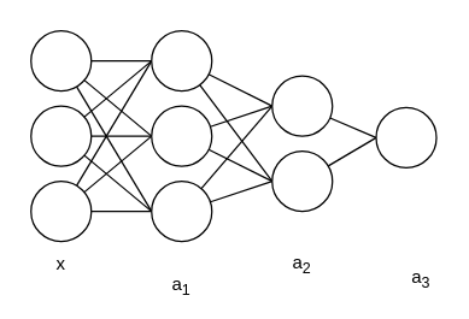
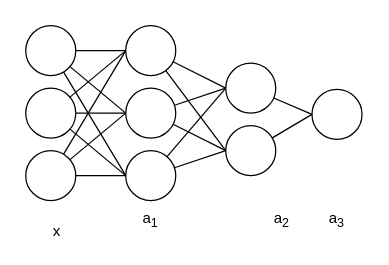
  <mxCell id="0" />
  <mxCell id="1" parent="0" />
  <mxCell id="2" style="edgeStyle=orthogonalEdgeStyle;curved=1;orthogonalLoop=1;jettySize=auto;html=1;endArrow=none;endFill=0;" edge="1" parent="1" source="5" target="16"><mxGeometry relative="1" as="geometry" /></mxCell>
  <mxCell id="3" style="edgeStyle=none;rounded=0;orthogonalLoop=1;jettySize=auto;html=1;entryX=0;entryY=0.5;entryDx=0;entryDy=0;endArrow=none;endFill=0;" edge="1" parent="1" source="5" target="19"><mxGeometry relative="1" as="geometry" /></mxCell>
  <mxCell id="4" style="edgeStyle=none;rounded=0;orthogonalLoop=1;jettySize=auto;html=1;entryX=0;entryY=0.5;entryDx=0;entryDy=0;endArrow=none;endFill=0;" edge="1" parent="1" source="5" target="22"><mxGeometry relative="1" as="geometry" /></mxCell>
  <mxCell id="5" value="" style="ellipse;whiteSpace=wrap;html=1;aspect=fixed;fillColor=default;" vertex="1" parent="1"><mxGeometry x="20" y="20" width="40" height="40" as="geometry" /></mxCell>
  <mxCell id="6" style="orthogonalLoop=1;jettySize=auto;html=1;entryX=0;entryY=0.5;entryDx=0;entryDy=0;endArrow=none;endFill=0;rounded=0;" edge="1" parent="1" source="9" target="16"><mxGeometry relative="1" as="geometry" /></mxCell>
  <mxCell id="7" style="edgeStyle=none;rounded=0;orthogonalLoop=1;jettySize=auto;html=1;entryX=0;entryY=0.5;entryDx=0;entryDy=0;endArrow=none;endFill=0;" edge="1" parent="1" source="9" target="19"><mxGeometry relative="1" as="geometry" /></mxCell>
  <mxCell id="8" style="edgeStyle=none;rounded=0;orthogonalLoop=1;jettySize=auto;html=1;entryX=0;entryY=0.5;entryDx=0;entryDy=0;endArrow=none;endFill=0;" edge="1" parent="1" source="9" target="22"><mxGeometry relative="1" as="geometry" /></mxCell>
  <mxCell id="9" value="" style="ellipse;whiteSpace=wrap;html=1;aspect=fixed;fillColor=default;" vertex="1" parent="1"><mxGeometry x="20" y="70" width="40" height="40" as="geometry" /></mxCell>
  <mxCell id="10" style="edgeStyle=none;rounded=0;orthogonalLoop=1;jettySize=auto;html=1;entryX=0;entryY=0.5;entryDx=0;entryDy=0;endArrow=none;endFill=0;" edge="1" parent="1" source="13" target="19"><mxGeometry relative="1" as="geometry" /></mxCell>
  <mxCell id="11" style="edgeStyle=none;rounded=0;orthogonalLoop=1;jettySize=auto;html=1;entryX=0;entryY=0.5;entryDx=0;entryDy=0;endArrow=none;endFill=0;" edge="1" parent="1" source="13" target="16"><mxGeometry relative="1" as="geometry" /></mxCell>
  <mxCell id="12" style="edgeStyle=none;rounded=0;orthogonalLoop=1;jettySize=auto;html=1;entryX=0;entryY=0.5;entryDx=0;entryDy=0;endArrow=none;endFill=0;" edge="1" parent="1" source="13" target="22"><mxGeometry relative="1" as="geometry" /></mxCell>
  <mxCell id="13" value="" style="ellipse;whiteSpace=wrap;html=1;aspect=fixed;fillColor=default;" vertex="1" parent="1"><mxGeometry x="20" y="120" width="40" height="40" as="geometry" /></mxCell>
  <mxCell id="14" style="edgeStyle=none;rounded=0;orthogonalLoop=1;jettySize=auto;html=1;entryX=0;entryY=0.5;entryDx=0;entryDy=0;endArrow=none;endFill=0;" edge="1" parent="1" source="16" target="24"><mxGeometry relative="1" as="geometry" /></mxCell>
  <mxCell id="15" style="edgeStyle=none;rounded=0;orthogonalLoop=1;jettySize=auto;html=1;entryX=0;entryY=0.5;entryDx=0;entryDy=0;endArrow=none;endFill=0;" edge="1" parent="1" source="16" target="26"><mxGeometry relative="1" as="geometry" /></mxCell>
  <mxCell id="16" value="" style="ellipse;whiteSpace=wrap;html=1;aspect=fixed;fillColor=default;" vertex="1" parent="1"><mxGeometry x="100" y="20" width="40" height="40" as="geometry" /></mxCell>
  <mxCell id="17" style="edgeStyle=none;rounded=0;orthogonalLoop=1;jettySize=auto;html=1;entryX=0;entryY=0.5;entryDx=0;entryDy=0;endArrow=none;endFill=0;" edge="1" parent="1" source="19" target="24"><mxGeometry relative="1" as="geometry" /></mxCell>
  <mxCell id="18" style="edgeStyle=none;rounded=0;orthogonalLoop=1;jettySize=auto;html=1;endArrow=none;endFill=0;entryX=0;entryY=0.5;entryDx=0;entryDy=0;" edge="1" parent="1" source="19" target="26"><mxGeometry relative="1" as="geometry" /></mxCell>
  <mxCell id="19" value="" style="ellipse;whiteSpace=wrap;html=1;aspect=fixed;fillColor=default;" vertex="1" parent="1"><mxGeometry x="100" y="70" width="40" height="40" as="geometry" /></mxCell>
  <mxCell id="20" style="edgeStyle=none;rounded=0;orthogonalLoop=1;jettySize=auto;html=1;entryX=0;entryY=0.5;entryDx=0;entryDy=0;endArrow=none;endFill=0;" edge="1" parent="1" source="22" target="24"><mxGeometry relative="1" as="geometry" /></mxCell>
  <mxCell id="21" style="edgeStyle=none;rounded=0;orthogonalLoop=1;jettySize=auto;html=1;entryX=0;entryY=0.5;entryDx=0;entryDy=0;endArrow=none;endFill=0;" edge="1" parent="1" source="22" target="26"><mxGeometry relative="1" as="geometry" /></mxCell>
  <mxCell id="22" value="" style="ellipse;whiteSpace=wrap;html=1;aspect=fixed;fillColor=default;" vertex="1" parent="1"><mxGeometry x="100" y="120" width="40" height="40" as="geometry" /></mxCell>
  <mxCell id="23" style="edgeStyle=none;rounded=0;orthogonalLoop=1;jettySize=auto;html=1;entryX=0;entryY=0.5;entryDx=0;entryDy=0;endArrow=none;endFill=0;" edge="1" parent="1" source="24" target="27"><mxGeometry relative="1" as="geometry" /></mxCell>
  <mxCell id="24" value="" style="ellipse;whiteSpace=wrap;html=1;aspect=fixed;fillColor=default;" vertex="1" parent="1"><mxGeometry x="180" y="50" width="40" height="40" as="geometry" /></mxCell>
  <mxCell id="25" style="edgeStyle=none;rounded=0;orthogonalLoop=1;jettySize=auto;html=1;entryX=0;entryY=0.5;entryDx=0;entryDy=0;endArrow=none;endFill=0;" edge="1" parent="1" source="26" target="27"><mxGeometry relative="1" as="geometry" /></mxCell>
  <mxCell id="26" value="" style="ellipse;whiteSpace=wrap;html=1;aspect=fixed;fillColor=default;" vertex="1" parent="1"><mxGeometry x="180" y="100" width="40" height="40" as="geometry" /></mxCell>
  <mxCell id="27" value="" style="ellipse;whiteSpace=wrap;html=1;aspect=fixed;fillColor=default;" vertex="1" parent="1"><mxGeometry x="249" y="71" width="40" height="40" as="geometry" /></mxCell>
- <mxCell id="28" value="x" style="text;html=1;strokeColor=none;fillColor=none;align=center;verticalAlign=middle;whiteSpace=wrap;rounded=0;" vertex="1" parent="1"><mxGeometry x="25" y="160" width="30" height="30" as="geometry" /></mxCell>
- <mxCell id="29" value="a&lt;sub&gt;1&lt;/sub&gt;" style="text;html=1;strokeColor=none;fillColor=none;align=center;verticalAlign=middle;whiteSpace=wrap;rounded=0;" vertex="1" parent="1"><mxGeometry x="105" y="175" width="30" height="30" as="geometry" /></mxCell>
- <mxCell id="30" value="a&lt;sub&gt;2&lt;/sub&gt;" style="text;html=1;strokeColor=none;fillColor=none;align=center;verticalAlign=middle;whiteSpace=wrap;rounded=0;" vertex="1" parent="1"><mxGeometry x="185" y="160" width="30" height="30" as="geometry" /></mxCell>
- <mxCell id="31" value="a&lt;sub&gt;3&lt;/sub&gt;" style="text;html=1;strokeColor=none;fillColor=none;align=center;verticalAlign=middle;whiteSpace=wrap;rounded=0;" vertex="1" parent="1"><mxGeometry x="264" y="170" width="30" height="30" as="geometry" /></mxCell>
+ <mxCell id="28" value="x" style="text;html=1;strokeColor=none;fillColor=none;align=center;verticalAlign=middle;whiteSpace=wrap;rounded=0;" vertex="1" parent="1"><mxGeometry x="30" y="170" width="30" height="30" as="geometry" /></mxCell>
+ <mxCell id="29" value="a&lt;sub&gt;1&lt;/sub&gt;" style="text;html=1;strokeColor=none;fillColor=none;align=center;verticalAlign=middle;whiteSpace=wrap;rounded=0;" vertex="1" parent="1"><mxGeometry x="105" y="160" width="30" height="30" as="geometry" /></mxCell>
+ <mxCell id="30" value="a&lt;sub&gt;2&lt;/sub&gt;" style="text;html=1;strokeColor=none;fillColor=none;align=center;verticalAlign=middle;whiteSpace=wrap;rounded=0;" vertex="1" parent="1"><mxGeometry x="210" y="160" width="30" height="30" as="geometry" /></mxCell>
+ <mxCell id="31" value="a&lt;sub&gt;3&lt;/sub&gt;" style="text;html=1;strokeColor=none;fillColor=none;align=center;verticalAlign=middle;whiteSpace=wrap;rounded=0;" vertex="1" parent="1"><mxGeometry x="254" y="160" width="30" height="30" as="geometry" /></mxCell>
